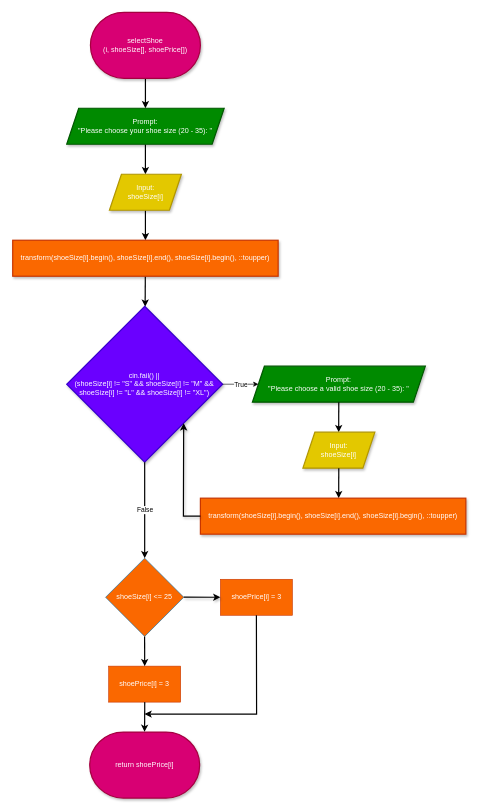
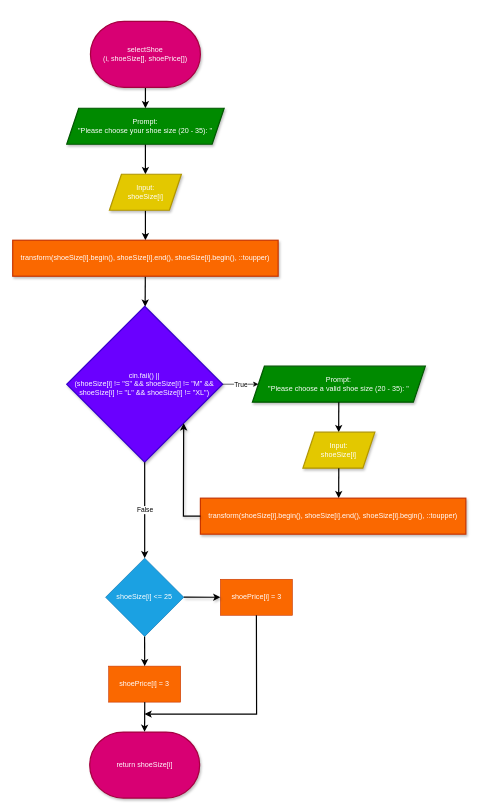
  <mxCell id="0" />
  <mxCell id="1" parent="0" />
  <mxCell id="2" value="" style="edgeStyle=none;html=1;strokeWidth=2;" edge="1" parent="1" source="3" target="5"><mxGeometry relative="1" as="geometry" /></mxCell>
- <mxCell id="3" value="selectShoe&lt;br&gt;(i, shoeSize[], shoePrice[])" style="strokeWidth=2;html=1;shape=mxgraph.flowchart.terminator;whiteSpace=wrap;fillColor=#d80073;strokeColor=#A50040;shadow=1;fontColor=#ffffff;" vertex="1" parent="1"><mxGeometry x="150" y="20" width="183.33" height="110" as="geometry" /></mxCell>
+ <mxCell id="3" value="selectShoe&lt;br&gt;(i, shoeSize[], shoePrice[])" style="strokeWidth=2;html=1;shape=mxgraph.flowchart.terminator;whiteSpace=wrap;fillColor=#d80073;strokeColor=#A50040;shadow=1;fontColor=#ffffff;" vertex="1" parent="1"><mxGeometry x="150" y="35" width="183.33" height="110" as="geometry" /></mxCell>
  <mxCell id="4" value="" style="edgeStyle=none;html=1;strokeWidth=2;" edge="1" parent="1" source="5" target="7"><mxGeometry relative="1" as="geometry" /></mxCell>
  <mxCell id="5" value="&lt;span style=&quot;color: rgb(255, 255, 255);&quot;&gt;Prompt:&lt;/span&gt;&lt;br&gt;&lt;span style=&quot;color: rgb(255, 255, 255);&quot;&gt;&quot;Please choose your shoe size (20 - 35): &quot;&lt;/span&gt;" style="shape=parallelogram;perimeter=parallelogramPerimeter;whiteSpace=wrap;html=1;fixedSize=1;fillColor=#008a00;strokeColor=#005700;fontColor=#ffffff;strokeWidth=2;shadow=1;" vertex="1" parent="1"><mxGeometry x="110.43" y="180" width="262.5" height="60" as="geometry" /></mxCell>
  <mxCell id="6" value="" style="edgeStyle=none;html=1;strokeWidth=2;" edge="1" parent="1" source="7" target="9"><mxGeometry relative="1" as="geometry" /></mxCell>
  <mxCell id="7" value="Input:&lt;br&gt;shoeSize[i]" style="shape=parallelogram;perimeter=parallelogramPerimeter;whiteSpace=wrap;html=1;fixedSize=1;fillColor=#e3c800;strokeColor=#B09500;fontColor=#FFFFFF;strokeWidth=2;shadow=1;labelBackgroundColor=none;labelBorderColor=none;textShadow=0;" vertex="1" parent="1"><mxGeometry x="181.665" y="290" width="120" height="60" as="geometry" /></mxCell>
  <mxCell id="8" value="" style="edgeStyle=none;html=1;strokeWidth=2;" edge="1" parent="1" source="9" target="10"><mxGeometry relative="1" as="geometry" /></mxCell>
  <mxCell id="9" value="&lt;div style=&quot;text-align: start;&quot;&gt;&lt;font style=&quot;color: rgb(255, 255, 255);&quot;&gt;&lt;font style=&quot;&quot; face=&quot;monospace&quot;&gt;&lt;span style=&quot;font-size: 0px; white-space-collapse: collapse;&quot;&gt;&lt;span style=&quot;white-space: pre;&quot;&gt;&#09;&lt;/span&gt;std::transform(suitSize[i].begin(), suitSize[i].end(), suitSize[i].begin(), ::toupper)&lt;/span&gt;&lt;/font&gt;transform(shoeSize[i].begin(), shoeSize[i].end(), shoeSize[i].begin(), ::toupper)&lt;/font&gt;&lt;/div&gt;" style="whiteSpace=wrap;html=1;fillColor=#fa6800;strokeColor=#C73500;fontColor=#000000;strokeWidth=2;shadow=1;labelBackgroundColor=none;labelBorderColor=none;" vertex="1" parent="1"><mxGeometry x="20.42" y="400" width="442.5" height="60" as="geometry" /></mxCell>
  <mxCell id="10" value="&lt;span style=&quot;color: rgb(255, 255, 255);&quot;&gt;cin.fail() ||&lt;/span&gt;&lt;br&gt;&lt;span style=&quot;color: rgb(255, 255, 255);&quot;&gt;(shoeSize[i] != &quot;S&quot; &amp;amp;&amp;amp; shoeSize[i] != &quot;M&quot; &amp;amp;&amp;amp; shoeSize[i] != &quot;L&quot; &amp;amp;&amp;amp; shoeSize[i] != &quot;XL&quot;)&lt;/span&gt;" style="rhombus;whiteSpace=wrap;html=1;fillColor=#6a00ff;strokeColor=#3700CC;fontColor=#ffffff;strokeWidth=2;shadow=1;labelBackgroundColor=none;labelBorderColor=none;" vertex="1" parent="1"><mxGeometry x="110.43" y="510" width="260" height="260" as="geometry" /></mxCell>
  <mxCell id="11" value="&lt;span style=&quot;color: rgb(255, 255, 255);&quot;&gt;Prompt:&lt;/span&gt;&lt;br&gt;&lt;span style=&quot;color: rgb(255, 255, 255);&quot;&gt;&quot;Please choose a valid shoe size (20 - 35): &quot;&lt;/span&gt;" style="shape=parallelogram;perimeter=parallelogramPerimeter;whiteSpace=wrap;html=1;fixedSize=1;fillColor=#008a00;strokeColor=#005700;fontColor=#ffffff;strokeWidth=2;shadow=1;" vertex="1" parent="1"><mxGeometry x="420" y="610" width="288.33" height="60" as="geometry" /></mxCell>
  <mxCell id="12" value="" style="edgeStyle=none;html=1;strokeWidth=2;" edge="1" parent="1"><mxGeometry relative="1" as="geometry"><mxPoint x="564.03" y="670" as="sourcePoint" /><mxPoint x="563.821" y="720" as="targetPoint" /></mxGeometry></mxCell>
  <mxCell id="13" value="Input:&lt;br&gt;shoeSize[i]" style="shape=parallelogram;perimeter=parallelogramPerimeter;whiteSpace=wrap;html=1;fixedSize=1;fillColor=#e3c800;strokeColor=#B09500;fontColor=#FFFFFF;strokeWidth=2;shadow=1;labelBackgroundColor=none;labelBorderColor=none;textShadow=0;" vertex="1" parent="1"><mxGeometry x="504.165" y="720" width="120" height="60" as="geometry" /></mxCell>
  <mxCell id="14" value="" style="edgeStyle=none;html=1;strokeWidth=2;" edge="1" parent="1"><mxGeometry relative="1" as="geometry"><mxPoint x="564.03" y="780" as="sourcePoint" /><mxPoint x="563.824" y="830" as="targetPoint" /></mxGeometry></mxCell>
  <mxCell id="15" value="&lt;div style=&quot;text-align: start;&quot;&gt;&lt;font face=&quot;monospace&quot;&gt;&lt;span style=&quot;font-size: 0px;&quot;&gt;&lt;span style=&quot;white-space: pre;&quot;&gt;&#09;&lt;/span&gt;std::transform(suitSize[i].begin(), suitSize[i].end(), suitSize[i].begin(), ::toupper)&lt;/span&gt;&lt;/font&gt;&lt;span style=&quot;color: rgb(255, 255, 255);&quot;&gt;transform(shoeSize[i].begin(), shoeSize[i].end(), shoeSize[i].begin(), ::toupper)&lt;/span&gt;&lt;/div&gt;" style="whiteSpace=wrap;html=1;fillColor=#fa6800;strokeColor=#C73500;fontColor=#000000;strokeWidth=2;shadow=1;labelBackgroundColor=none;labelBorderColor=none;" vertex="1" parent="1"><mxGeometry x="333.33" y="830" width="442.5" height="60" as="geometry" /></mxCell>
- <mxCell id="16" value="shoeSize[i] &amp;lt;= 25" style="rhombus;whiteSpace=wrap;html=1;fillColor=#fa6800;fontColor=#ffffff;strokeColor=#006EAF;" vertex="1" parent="1"><mxGeometry x="175.22" y="930" width="130.43" height="130.43" as="geometry" /></mxCell>
+ <mxCell id="16" value="shoeSize[i] &amp;lt;= 25" style="rhombus;whiteSpace=wrap;html=1;fillColor=#1ba1e2;fontColor=#ffffff;strokeColor=#006EAF;" vertex="1" parent="1"><mxGeometry x="175.22" y="930" width="130.43" height="130.43" as="geometry" /></mxCell>
  <mxCell id="17" value="" style="edgeStyle=none;html=1;strokeWidth=2;shadow=1;entryX=1;entryY=1;entryDx=0;entryDy=0;rounded=0;curved=0;" edge="1" parent="1" target="10"><mxGeometry relative="1" as="geometry"><mxPoint x="333.33" y="859.76" as="sourcePoint" /><mxPoint x="240.42" y="860.09" as="targetPoint" /><Array as="points"><mxPoint x="305" y="860" /></Array></mxGeometry></mxCell>
  <mxCell id="18" value="shoePrice[i] = 3" style="whiteSpace=wrap;html=1;fillColor=#fa6800;strokeColor=#C73500;fontColor=#FFFFFF;" vertex="1" parent="1"><mxGeometry x="366.67" y="965.21" width="120" height="60" as="geometry" /></mxCell>
  <mxCell id="19" value="" style="edgeStyle=none;html=1;strokeWidth=2;shadow=1;entryX=0;entryY=0.5;entryDx=0;entryDy=0;" edge="1" parent="1" target="18"><mxGeometry relative="1" as="geometry"><mxPoint x="305.65" y="995.09" as="sourcePoint" /><mxPoint x="360.64" y="995.34" as="targetPoint" /></mxGeometry></mxCell>
  <mxCell id="20" value="" style="edgeStyle=none;html=1;strokeWidth=2;exitX=0.5;exitY=1;exitDx=0;exitDy=0;rounded=0;curved=0;" edge="1" parent="1" source="18"><mxGeometry relative="1" as="geometry"><mxPoint x="426.8" y="1140" as="sourcePoint" /><mxPoint x="240" y="1190" as="targetPoint" /><Array as="points"><mxPoint x="427" y="1190" /></Array></mxGeometry></mxCell>
- <mxCell id="21" value="return shoePrice[i]" style="strokeWidth=2;html=1;shape=mxgraph.flowchart.terminator;whiteSpace=wrap;fillColor=#d80073;strokeColor=#A50040;shadow=1;fontColor=#ffffff;" vertex="1" parent="1"><mxGeometry x="148.77" y="1220" width="183.33" height="110" as="geometry" /></mxCell>
+ <mxCell id="21" value="return shoeSize[i]" style="strokeWidth=2;html=1;shape=mxgraph.flowchart.terminator;whiteSpace=wrap;fillColor=#d80073;strokeColor=#A50040;shadow=1;fontColor=#ffffff;" vertex="1" parent="1"><mxGeometry x="148.77" y="1220" width="183.33" height="110" as="geometry" /></mxCell>
  <mxCell id="22" value="shoePrice[i] = 3" style="whiteSpace=wrap;html=1;fillColor=#fa6800;strokeColor=#C73500;fontColor=#FFFFFF;" vertex="1" parent="1"><mxGeometry x="180.43" y="1110" width="120" height="60" as="geometry" /></mxCell>
  <mxCell id="23" value="" style="edgeStyle=none;html=1;strokeWidth=2;entryX=0.5;entryY=0;entryDx=0;entryDy=0;" edge="1" parent="1" target="22"><mxGeometry relative="1" as="geometry"><mxPoint x="240.3" y="1060.43" as="sourcePoint" /><mxPoint x="240.3" y="1111.43" as="targetPoint" /></mxGeometry></mxCell>
  <mxCell id="24" value="" style="edgeStyle=none;html=1;strokeWidth=2;entryX=0.5;entryY=0;entryDx=0;entryDy=0;" edge="1" parent="1"><mxGeometry relative="1" as="geometry"><mxPoint x="240.55" y="1170" as="sourcePoint" /><mxPoint x="240.25" y="1219.57" as="targetPoint" /></mxGeometry></mxCell>
  <mxCell id="25" value="F" style="endArrow=classic;html=1;exitX=0.5;exitY=1;exitDx=0;exitDy=0;entryX=0.5;entryY=0;entryDx=0;entryDy=0;strokeWidth=2;" edge="1" parent="1" source="10" target="16"><mxGeometry relative="1" as="geometry"><mxPoint x="205.65" y="800" as="sourcePoint" /><mxPoint x="240" y="920" as="targetPoint" /></mxGeometry></mxCell>
  <mxCell id="26" value="False" style="edgeLabel;resizable=0;html=1;;align=center;verticalAlign=middle;" connectable="0" vertex="1" parent="25"><mxGeometry relative="1" as="geometry" /></mxCell>
  <mxCell id="27" value="" style="endArrow=classic;html=1;exitX=1;exitY=0.5;exitDx=0;exitDy=0;entryX=0;entryY=0.5;entryDx=0;entryDy=0;" edge="1" parent="1" source="10" target="11"><mxGeometry relative="1" as="geometry"><mxPoint x="366.67" y="700" as="sourcePoint" /><mxPoint x="466.67" y="700" as="targetPoint" /></mxGeometry></mxCell>
  <mxCell id="28" value="True" style="edgeLabel;resizable=0;html=1;;align=center;verticalAlign=middle;" connectable="0" vertex="1" parent="27"><mxGeometry relative="1" as="geometry" /></mxCell>
